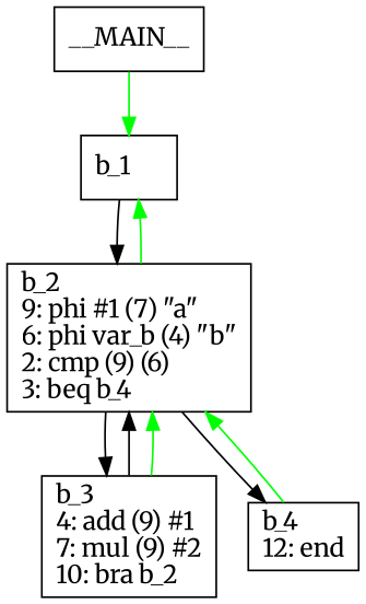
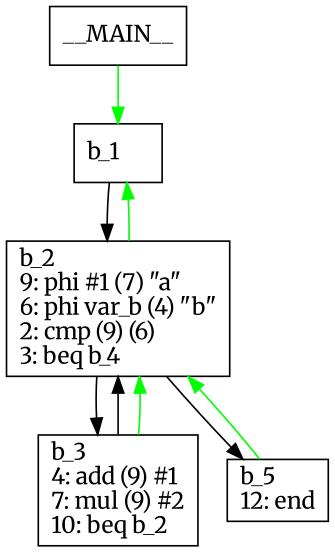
  digraph {
    fontname=Merriweather
    node [fontname=Merriweather shape=box]
    edge [fontname=Merriweather]
    n1 [label="b_1\l"]
    n2 [label="b_2\l9: phi #1 (7) \"a\"\l6: phi var_b (4) \"b\"\l2: cmp (9) (6)\l3: beq b_4\l"]
    __MAIN__
-   n4 [label="b_3\l4: add (9) #1\l7: mul (9) #2\l10: bra b_2\l"]
-   n5 [label="b_4\l12: end\l"]
+   n4 [label="b_3\l4: add (9) #1\l7: mul (9) #2\l10: beq b_2\l"]
+   n5 [label="b_5\l12: end\l"]
    n1 -> n2
    n2 -> n1 [color=green]
    n2 -> n4
    n2 -> n5
    __MAIN__ -> n1 [color=green]
    n4 -> n2
    n4 -> n2 [color=green]
    n5 -> n2 [color=green]
  }
